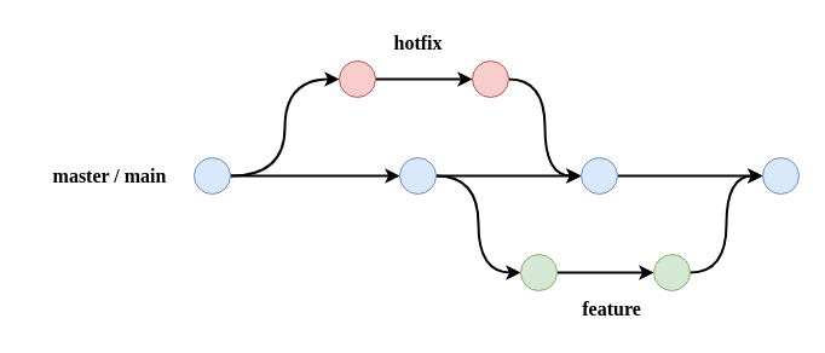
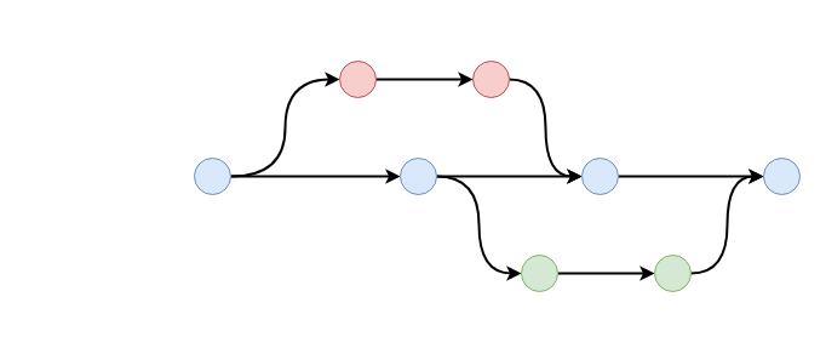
  <mxCell id="0" />
  <mxCell id="1" parent="0" />
  <mxCell id="2" style="edgeStyle=orthogonalEdgeStyle;rounded=0;orthogonalLoop=1;jettySize=auto;html=1;strokeWidth=2;" edge="1" parent="1" source="4" target="10"><mxGeometry relative="1" as="geometry" /></mxCell>
  <mxCell id="3" style="edgeStyle=orthogonalEdgeStyle;rounded=0;orthogonalLoop=1;jettySize=auto;html=1;entryX=0;entryY=0.5;entryDx=0;entryDy=0;curved=1;strokeWidth=2;" edge="1" parent="1" source="4" target="17"><mxGeometry relative="1" as="geometry" /></mxCell>
  <mxCell id="4" value="" style="ellipse;whiteSpace=wrap;html=1;aspect=fixed;fillColor=#dae8fc;strokeColor=#6c8ebf;" vertex="1" parent="1"><mxGeometry x="160" y="130" width="30" height="30" as="geometry" /></mxCell>
- <mxCell id="5" value="master / main" style="text;html=1;align=center;verticalAlign=middle;resizable=0;points=[];autosize=1;strokeColor=none;fillColor=none;fontStyle=1;fontFamily=Verdana;fontSize=16;" vertex="1" parent="1"><mxGeometry x="20" y="130" width="140" height="30" as="geometry" /></mxCell>
  <mxCell id="6" style="edgeStyle=orthogonalEdgeStyle;rounded=0;orthogonalLoop=1;jettySize=auto;html=1;entryX=0;entryY=0.5;entryDx=0;entryDy=0;curved=1;strokeWidth=2;" edge="1" parent="1" source="7" target="19"><mxGeometry relative="1" as="geometry" /></mxCell>
  <mxCell id="7" value="" style="ellipse;whiteSpace=wrap;html=1;aspect=fixed;fillColor=#f8cecc;strokeColor=#b85450;" vertex="1" parent="1"><mxGeometry x="390" y="50" width="30" height="30" as="geometry" /></mxCell>
  <mxCell id="8" style="edgeStyle=orthogonalEdgeStyle;rounded=0;orthogonalLoop=1;jettySize=auto;html=1;strokeWidth=2;" edge="1" parent="1" source="10" target="19"><mxGeometry relative="1" as="geometry" /></mxCell>
  <mxCell id="9" style="edgeStyle=orthogonalEdgeStyle;rounded=0;orthogonalLoop=1;jettySize=auto;html=1;entryX=0;entryY=0.5;entryDx=0;entryDy=0;curved=1;strokeWidth=2;" edge="1" parent="1" source="10" target="12"><mxGeometry relative="1" as="geometry" /></mxCell>
  <mxCell id="10" value="" style="ellipse;whiteSpace=wrap;html=1;aspect=fixed;fillColor=#dae8fc;strokeColor=#6c8ebf;" vertex="1" parent="1"><mxGeometry x="330" y="130" width="30" height="30" as="geometry" /></mxCell>
  <mxCell id="11" style="edgeStyle=orthogonalEdgeStyle;rounded=0;orthogonalLoop=1;jettySize=auto;html=1;entryX=0;entryY=0.5;entryDx=0;entryDy=0;strokeWidth=2;" edge="1" parent="1" source="12" target="14"><mxGeometry relative="1" as="geometry" /></mxCell>
  <mxCell id="12" value="" style="ellipse;whiteSpace=wrap;html=1;aspect=fixed;fillColor=#d5e8d4;strokeColor=#82b366;" vertex="1" parent="1"><mxGeometry x="430" y="210" width="30" height="30" as="geometry" /></mxCell>
  <mxCell id="13" style="edgeStyle=orthogonalEdgeStyle;rounded=0;orthogonalLoop=1;jettySize=auto;html=1;entryX=0;entryY=0.5;entryDx=0;entryDy=0;curved=1;strokeWidth=2;" edge="1" parent="1" source="14" target="15"><mxGeometry relative="1" as="geometry" /></mxCell>
  <mxCell id="14" value="" style="ellipse;whiteSpace=wrap;html=1;aspect=fixed;fillColor=#d5e8d4;strokeColor=#82b366;" vertex="1" parent="1"><mxGeometry x="540" y="210" width="30" height="30" as="geometry" /></mxCell>
  <mxCell id="15" value="" style="ellipse;whiteSpace=wrap;html=1;aspect=fixed;fillColor=#dae8fc;strokeColor=#6c8ebf;" vertex="1" parent="1"><mxGeometry x="630" y="130" width="30" height="30" as="geometry" /></mxCell>
  <mxCell id="16" style="edgeStyle=orthogonalEdgeStyle;rounded=0;orthogonalLoop=1;jettySize=auto;html=1;strokeWidth=2;" edge="1" parent="1" source="17" target="7"><mxGeometry relative="1" as="geometry" /></mxCell>
  <mxCell id="17" value="" style="ellipse;whiteSpace=wrap;html=1;aspect=fixed;fillColor=#f8cecc;strokeColor=#b85450;" vertex="1" parent="1"><mxGeometry x="280" y="50" width="30" height="30" as="geometry" /></mxCell>
  <mxCell id="18" style="edgeStyle=orthogonalEdgeStyle;rounded=0;orthogonalLoop=1;jettySize=auto;html=1;strokeWidth=2;" edge="1" parent="1" source="19" target="15"><mxGeometry relative="1" as="geometry" /></mxCell>
  <mxCell id="19" value="" style="ellipse;whiteSpace=wrap;html=1;aspect=fixed;fillColor=#dae8fc;strokeColor=#6c8ebf;" vertex="1" parent="1"><mxGeometry x="480" y="130" width="30" height="30" as="geometry" /></mxCell>
- <mxCell id="20" value="hotfix" style="text;html=1;align=center;verticalAlign=middle;resizable=0;points=[];autosize=1;strokeColor=none;fillColor=none;fontStyle=1;fontFamily=Verdana;fontSize=16;" vertex="1" parent="1"><mxGeometry x="310" y="20" width="70" height="30" as="geometry" /></mxCell>
- <mxCell id="21" value="feature" style="text;html=1;align=center;verticalAlign=middle;resizable=0;points=[];autosize=1;strokeColor=none;fillColor=none;fontStyle=1;fontFamily=Verdana;fontSize=16;" vertex="1" parent="1"><mxGeometry x="464.5" y="240" width="80" height="30" as="geometry" /></mxCell>
